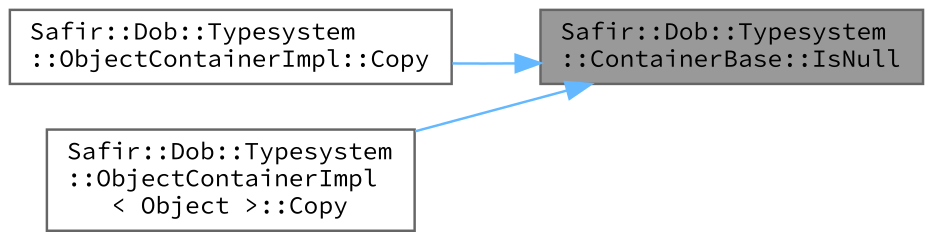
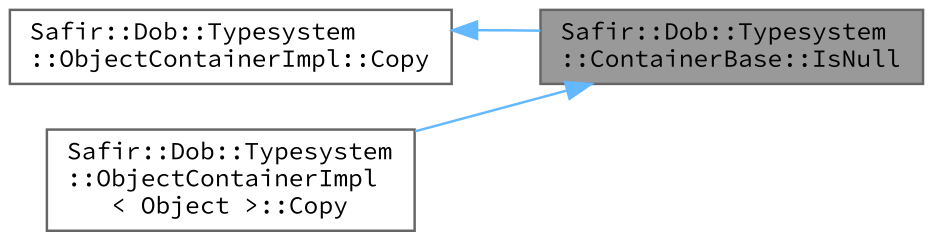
  digraph {
    rankdir=RL
    fontname="Source Code Pro"
    node [color=grey40 fillcolor=white fontname="Source Code Pro" fontsize=10 shape=box style=filled]
    edge [color=steelblue1 dir=back fontname="Source Code Pro" fontsize=10 labelfontname=Helvetica labelfontsize=10 style=solid]
    n1 [color=gray40 fillcolor=grey60 fontcolor=black height=0.2 label="Safir::Dob::Typesystem\l::ContainerBase::IsNull" width=0.4]
    n2 [height=0.2 label="Safir::Dob::Typesystem\l::ObjectContainerImpl::Copy" width=0.4]
    n3 [height=0.2 label="Safir::Dob::Typesystem\l::ObjectContainerImpl\l\< Object \>::Copy" width=0.4]
-   n1 -> n2
+   n2 -> n1
    n1 -> n3
  }
